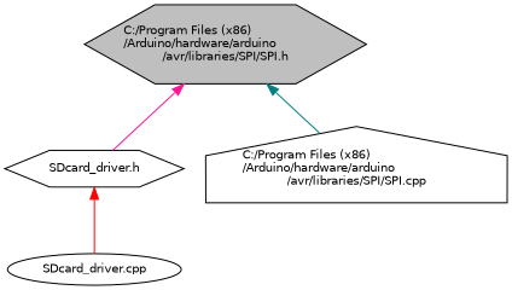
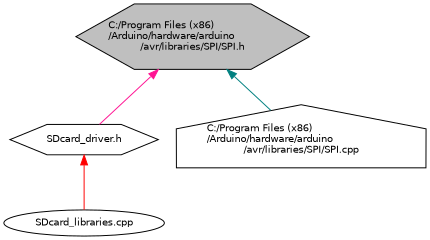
  digraph {
    node [color=black fillcolor=white fontname=Helvetica fontsize=10 shape=hexagon style=filled]
    edge [dir=back fontname=Helvetica fontsize=10 labelfontname=Helvetica labelfontsize=10 style=solid]
    n1 [fillcolor=grey75 fontcolor=black height=0.2 label="C:/Program Files (x86)\l/Arduino/hardware/arduino\l/avr/libraries/SPI/SPI.h" width=0.4]
    n2 [height=0.2 label="SDcard_driver.h" width=0.4]
    n3 [height=0.2 label="C:/Program Files (x86)\l/Arduino/hardware/arduino\l/avr/libraries/SPI/SPI.cpp" shape=house width=0.4]
-   n4 [height=0.2 label="SDcard_driver.cpp" shape=ellipse width=0.4]
+   n4 [height=0.2 label="SDcard_libraries.cpp" shape=ellipse width=0.4]
    n1 -> n2 [color=deeppink]
    n1 -> n3 [color=teal]
    n2 -> n4 [color=red]
  }
